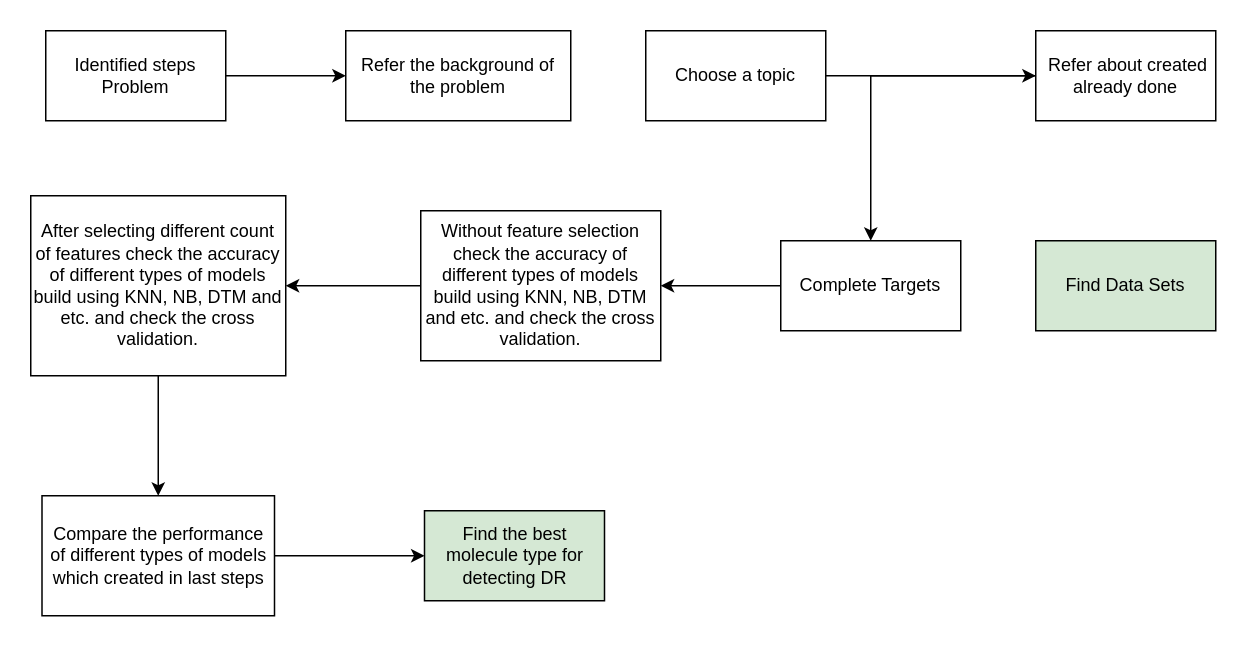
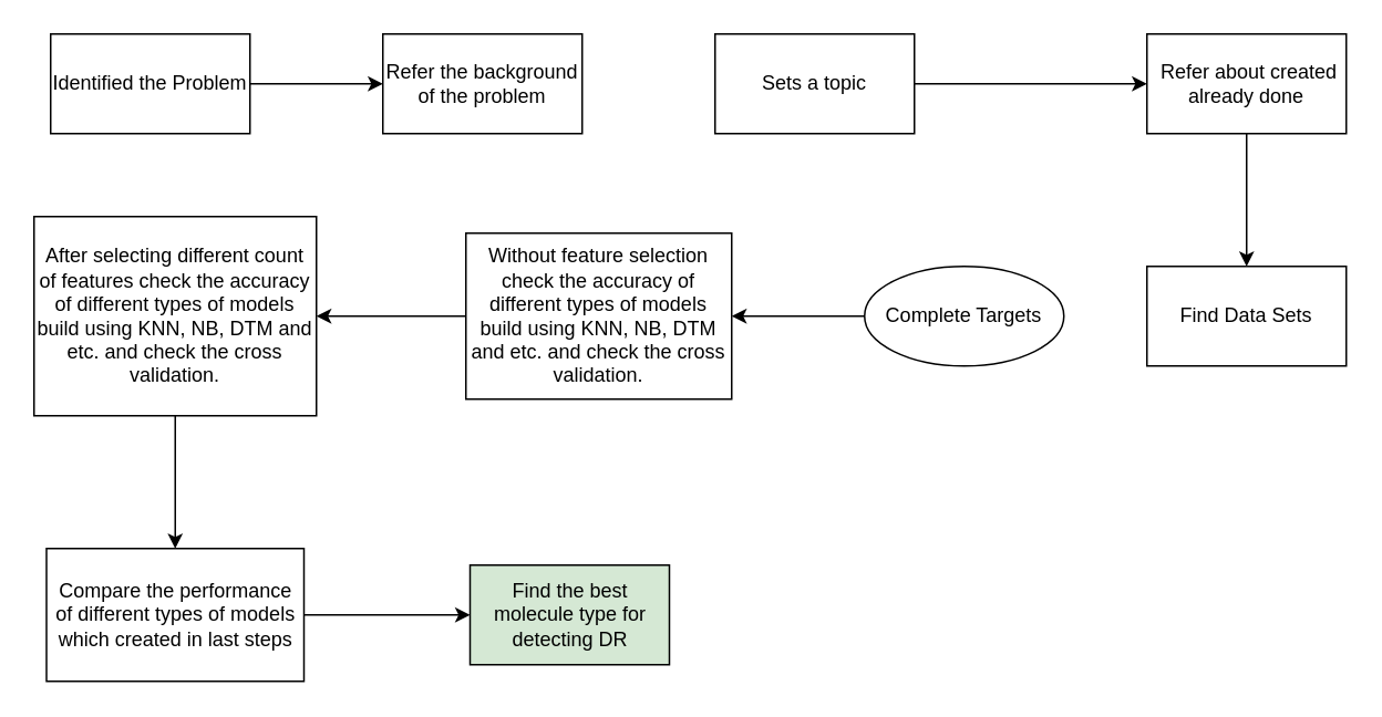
  <mxCell id="0" />
  <mxCell id="1" parent="0" />
  <mxCell id="2" value="" style="edgeStyle=orthogonalEdgeStyle;rounded=0;orthogonalLoop=1;jettySize=auto;html=1;" parent="1" source="3" target="4" edge="1"><mxGeometry relative="1" as="geometry" /></mxCell>
- <mxCell id="3" value="Identified steps Problem" style="rounded=0;whiteSpace=wrap;html=1;" parent="1" vertex="1"><mxGeometry x="30" y="20" width="120" height="60" as="geometry" /></mxCell>
- <mxCell id="4" value="Refer the background of the problem" style="whiteSpace=wrap;html=1;rounded=0;" parent="1" vertex="1"><mxGeometry x="230" y="20" width="150" height="60" as="geometry" /></mxCell>
+ <mxCell id="3" value="Identified the Problem" style="rounded=0;whiteSpace=wrap;html=1;" parent="1" vertex="1"><mxGeometry x="30" y="20" width="120" height="60" as="geometry" /></mxCell>
+ <mxCell id="4" value="Refer the background of the problem" style="whiteSpace=wrap;html=1;rounded=0;" parent="1" vertex="1"><mxGeometry x="230" y="20" width="120" height="60" as="geometry" /></mxCell>
  <mxCell id="5" value="" style="edgeStyle=orthogonalEdgeStyle;rounded=0;orthogonalLoop=1;jettySize=auto;html=1;" parent="1" source="6" target="8" edge="1"><mxGeometry relative="1" as="geometry" /></mxCell>
- <mxCell id="6" value="Choose a topic" style="whiteSpace=wrap;html=1;rounded=0;" parent="1" vertex="1"><mxGeometry x="430" y="20" width="120" height="60" as="geometry" /></mxCell>
- <mxCell id="7" value="" style="edgeStyle=orthogonalEdgeStyle;rounded=0;orthogonalLoop=1;jettySize=auto;html=1;" parent="1" source="8" target="11" edge="1"><mxGeometry relative="1" as="geometry" /></mxCell>
+ <mxCell id="6" value="Sets a topic" style="whiteSpace=wrap;html=1;rounded=0;" parent="1" vertex="1"><mxGeometry x="430" y="20" width="120" height="60" as="geometry" /></mxCell>
+ <mxCell id="7" value="" style="edgeStyle=orthogonalEdgeStyle;rounded=0;orthogonalLoop=1;jettySize=auto;html=1;" parent="1" source="8" target="9" edge="1"><mxGeometry relative="1" as="geometry" /></mxCell>
  <mxCell id="8" value="&amp;nbsp;Refer about created already done" style="whiteSpace=wrap;html=1;rounded=0;" parent="1" vertex="1"><mxGeometry x="690" y="20" width="120" height="60" as="geometry" /></mxCell>
- <mxCell id="9" value="Find Data Sets" style="whiteSpace=wrap;html=1;rounded=0;fillColor=#d5e8d4;" parent="1" vertex="1"><mxGeometry x="690" y="160" width="120" height="60" as="geometry" /></mxCell>
+ <mxCell id="9" value="Find Data Sets" style="whiteSpace=wrap;html=1;rounded=0;" parent="1" vertex="1"><mxGeometry x="690" y="160" width="120" height="60" as="geometry" /></mxCell>
  <mxCell id="10" value="" style="edgeStyle=orthogonalEdgeStyle;rounded=0;orthogonalLoop=1;jettySize=auto;html=1;" parent="1" source="11" target="13" edge="1"><mxGeometry relative="1" as="geometry" /></mxCell>
- <mxCell id="11" value="Complete Targets" style="whiteSpace=wrap;html=1;rounded=0;" parent="1" vertex="1"><mxGeometry x="520" y="160" width="120" height="60" as="geometry" /></mxCell>
+ <mxCell id="11" value="Complete Targets" style="ellipse;whiteSpace=wrap;html=1;" parent="1" vertex="1"><mxGeometry x="520" y="160" width="120" height="60" as="geometry" /></mxCell>
  <mxCell id="12" value="" style="edgeStyle=orthogonalEdgeStyle;rounded=0;orthogonalLoop=1;jettySize=auto;html=1;" parent="1" source="13" target="15" edge="1"><mxGeometry relative="1" as="geometry" /></mxCell>
  <mxCell id="13" value="Without feature selection check the accuracy of different types of models build using KNN, NB, DTM and etc. and check the cross validation." style="whiteSpace=wrap;html=1;rounded=0;" parent="1" vertex="1"><mxGeometry x="280" y="140" width="160" height="100" as="geometry" /></mxCell>
  <mxCell id="14" value="" style="edgeStyle=orthogonalEdgeStyle;rounded=0;orthogonalLoop=1;jettySize=auto;html=1;" parent="1" source="15" target="17" edge="1"><mxGeometry relative="1" as="geometry" /></mxCell>
  <mxCell id="15" value="After selecting different count of features check the accuracy of different types of models build using KNN, NB, DTM and etc. and check the cross validation." style="whiteSpace=wrap;html=1;rounded=0;" parent="1" vertex="1"><mxGeometry x="20" y="130" width="170" height="120" as="geometry" /></mxCell>
  <mxCell id="16" value="" style="edgeStyle=orthogonalEdgeStyle;rounded=0;orthogonalLoop=1;jettySize=auto;html=1;" parent="1" source="17" target="18" edge="1"><mxGeometry relative="1" as="geometry" /></mxCell>
  <mxCell id="17" value="Compare the performance of different types of models which created in last steps" style="whiteSpace=wrap;html=1;rounded=0;" parent="1" vertex="1"><mxGeometry x="27.5" y="330" width="155" height="80" as="geometry" /></mxCell>
  <mxCell id="18" value="Find the best molecule type for detecting DR" style="whiteSpace=wrap;html=1;rounded=0;fillColor=#d5e8d4;" parent="1" vertex="1"><mxGeometry x="282.5" y="340" width="120" height="60" as="geometry" /></mxCell>
